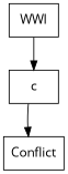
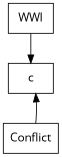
  digraph {
    node [fontname="Open Sans" shape=box]
    n1 [label=WWI]
    c
    n3 [label=Conflict]
    n1 -> c
-   c -> n3
+   n3 -> c
  }
